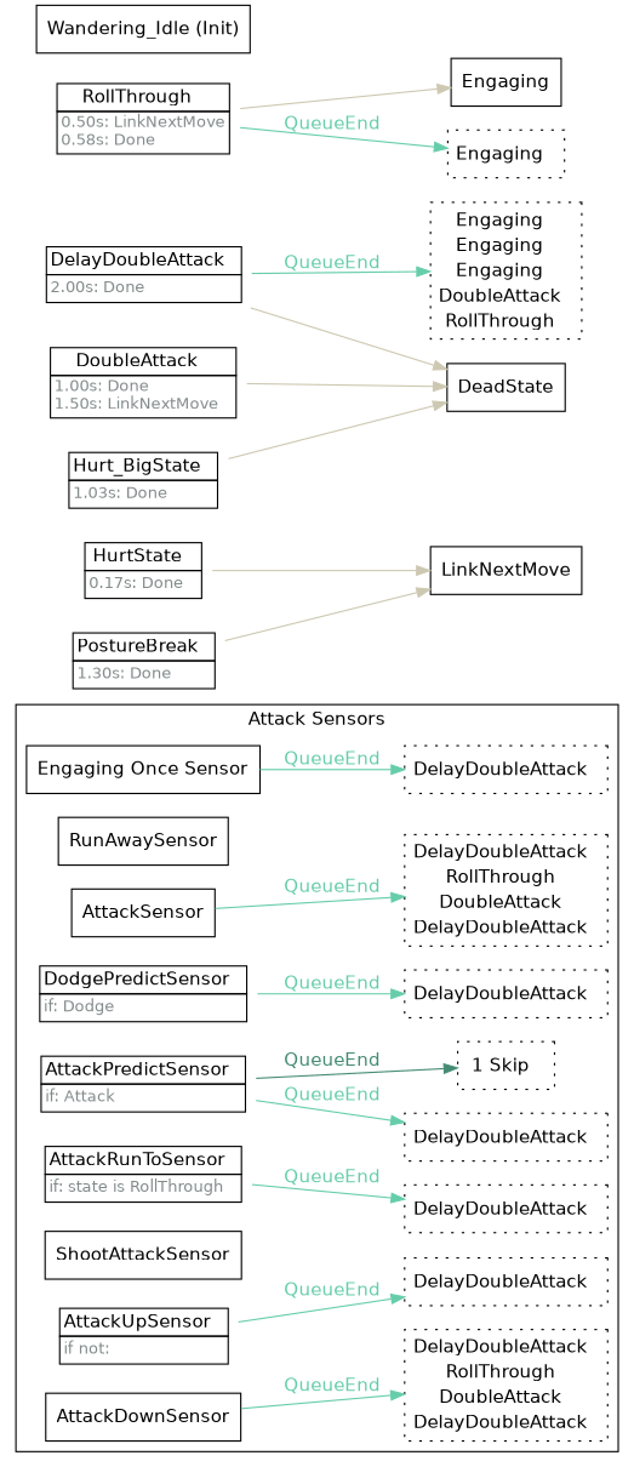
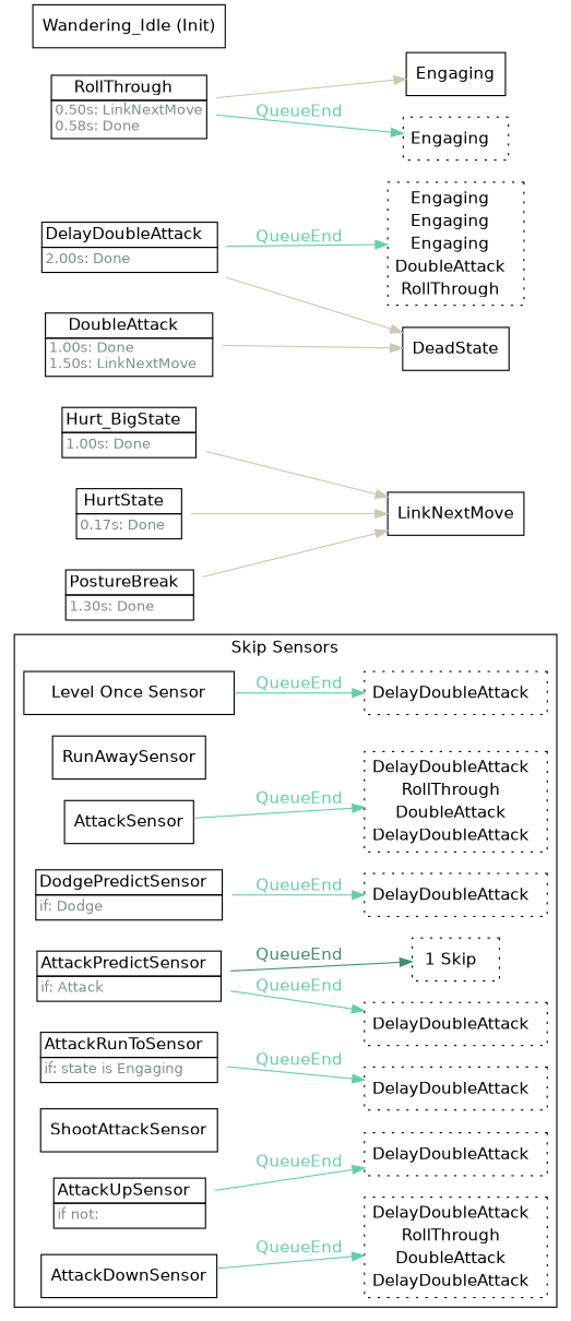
  strict digraph {
    rankdir=LR
    node [fontname=Helvetica shape=box]
    edge [color=aquamarine3 fontcolor=aquamarine3 fontname=Helvetica]
-   n1 [label="Engaging Once Sensor"]
+   n1 [label="Level Once Sensor"]
    n2 [label=<<TABLE border="0" cellborder="0" cellspacing="0" cellpadding="2"><TR><TD>DelayDoubleAttack  </TD></TR></TABLE>> margin=0.05 style=dotted]
    n3 [label=RunAwaySensor]
    n4 [label=AttackSensor]
    n5 [label=<<TABLE border="0" cellborder="0" cellspacing="0" cellpadding="2"><TR><TD>DelayDoubleAttack  </TD></TR><TR><TD>RollThrough  </TD></TR><TR><TD>DoubleAttack  </TD></TR><TR><TD>DelayDoubleAttack  </TD></TR></TABLE>> margin=0.05 style=dotted]
    n6 [label=<<TABLE border="0" cellborder="1" cellspacing="0" cellpadding="2"><TR><TD >DodgePredictSensor  </TD></TR><TR><TD align="left" balign="left"><FONT point-size="12" color="azure4">if: Dodge</FONT>  </TD></TR></TABLE>> shape=plaintext]
    n7 [label=<<TABLE border="0" cellborder="0" cellspacing="0" cellpadding="2"><TR><TD>DelayDoubleAttack  </TD></TR></TABLE>> margin=0.05 style=dotted]
    n8 [label=<<TABLE border="0" cellborder="1" cellspacing="0" cellpadding="2"><TR><TD >AttackPredictSensor  </TD></TR><TR><TD align="left" balign="left"><FONT point-size="12" color="azure4">if: Attack</FONT>  </TD></TR></TABLE>> shape=plaintext]
    n9 [label=<<TABLE border="0" cellborder="0" cellspacing="0" cellpadding="2"><TR><TD>DelayDoubleAttack  </TD></TR></TABLE>> margin=0.05 style=dotted]
    n10 [label=<<TABLE border="0" cellborder="0" cellspacing="0" cellpadding="2"><TR><TD>1 Skip  </TD></TR></TABLE>> style=dotted]
-   n11 [label=<<TABLE border="0" cellborder="1" cellspacing="0" cellpadding="2"><TR><TD >AttackRunToSensor  </TD></TR><TR><TD align="left" balign="left"><FONT point-size="12" color="azure4">if: state is RollThrough</FONT>  </TD></TR></TABLE>> shape=plaintext]
+   n11 [label=<<TABLE border="0" cellborder="1" cellspacing="0" cellpadding="2"><TR><TD >AttackRunToSensor  </TD></TR><TR><TD align="left" balign="left"><FONT point-size="12" color="azure4">if: state is Engaging</FONT>  </TD></TR></TABLE>> shape=plaintext]
    n12 [label=<<TABLE border="0" cellborder="0" cellspacing="0" cellpadding="2"><TR><TD>DelayDoubleAttack  </TD></TR></TABLE>> margin=0.05 style=dotted]
    n13 [label=ShootAttackSensor]
    n14 [label=<<TABLE border="0" cellborder="1" cellspacing="0" cellpadding="2"><TR><TD >AttackUpSensor  </TD></TR><TR><TD align="left" balign="left"><FONT point-size="12" color="azure4">if not:</FONT>  </TD></TR></TABLE>> shape=plaintext]
    n15 [label=<<TABLE border="0" cellborder="0" cellspacing="0" cellpadding="2"><TR><TD>DelayDoubleAttack  </TD></TR></TABLE>> margin=0.05 style=dotted]
    n16 [label=AttackDownSensor]
    n17 [label=<<TABLE border="0" cellborder="0" cellspacing="0" cellpadding="2"><TR><TD>DelayDoubleAttack  </TD></TR><TR><TD>RollThrough  </TD></TR><TR><TD>DoubleAttack  </TD></TR><TR><TD>DelayDoubleAttack  </TD></TR></TABLE>> margin=0.05 style=dotted]
    n18 [label=<<TABLE border="0" cellborder="1" cellspacing="0" cellpadding="2"><TR><TD >DelayDoubleAttack  </TD></TR><TR><TD align="left" balign="left"><FONT point-size="12" color="azure4">2.00s: Done</FONT>  </TD></TR></TABLE>> shape=plaintext]
    DeadState
    n20 [label=<<TABLE border="0" cellborder="0" cellspacing="0" cellpadding="2"><TR><TD>Engaging  </TD></TR><TR><TD>Engaging  </TD></TR><TR><TD>Engaging  </TD></TR><TR><TD>DoubleAttack  </TD></TR><TR><TD>RollThrough  </TD></TR></TABLE>> margin=0.05 style=dotted]
    n21 [label=<<TABLE border="0" cellborder="1" cellspacing="0" cellpadding="2"><TR><TD >DoubleAttack  </TD></TR><TR><TD align="left" balign="left"><FONT point-size="12" color="azure4">1.00s: Done<br/>1.50s: LinkNextMove</FONT>  </TD></TR></TABLE>> shape=plaintext]
    n22 [label=<<TABLE border="0" cellborder="1" cellspacing="0" cellpadding="2"><TR><TD >HurtState  </TD></TR><TR><TD align="left" balign="left"><FONT point-size="12" color="azure4">0.17s: Done</FONT>  </TD></TR></TABLE>> shape=plaintext]
    n23 [label=LinkNextMove]
-   n24 [label=<<TABLE border="0" cellborder="1" cellspacing="0" cellpadding="2"><TR><TD >Hurt_BigState  </TD></TR><TR><TD align="left" balign="left"><FONT point-size="12" color="azure4">1.03s: Done</FONT>  </TD></TR></TABLE>> shape=plaintext]
+   n24 [label=<<TABLE border="0" cellborder="1" cellspacing="0" cellpadding="2"><TR><TD >Hurt_BigState  </TD></TR><TR><TD align="left" balign="left"><FONT point-size="12" color="azure4">1.00s: Done</FONT>  </TD></TR></TABLE>> shape=plaintext]
    n25 [label=<<TABLE border="0" cellborder="1" cellspacing="0" cellpadding="2"><TR><TD >PostureBreak  </TD></TR><TR><TD align="left" balign="left"><FONT point-size="12" color="azure4">1.30s: Done</FONT>  </TD></TR></TABLE>> shape=plaintext]
    n26 [label=<<TABLE border="0" cellborder="1" cellspacing="0" cellpadding="2"><TR><TD >RollThrough  </TD></TR><TR><TD align="left" balign="left"><FONT point-size="12" color="azure4">0.50s: LinkNextMove<br/>0.58s: Done</FONT>  </TD></TR></TABLE>> shape=plaintext]
    Engaging
    n28 [label=<<TABLE border="0" cellborder="0" cellspacing="0" cellpadding="2"><TR><TD>Engaging  </TD></TR></TABLE>> margin=0.05 style=dotted]
    n29 [label="Wandering_Idle (Init)"]
    subgraph cluster_1 {
      fontname=Helvetica
-     label="Attack Sensors"
+     label="Skip Sensors"
      rank=sink
      n1
      n2
      n3
      n4
      n5
      n6
      n7
      n8
      n9
      n10
      n11
      n12
      n13
      n14
      n15
      n16
      n17
    }
    n1 -> n2 [label=QueueEnd]
    n4 -> n5 [label=QueueEnd]
    n6 -> n7 [label=QueueEnd]
    n8 -> n9 [label=QueueEnd]
    n8 -> n10 [color=aquamarine4 fontcolor=aquamarine4 label=QueueEnd]
    n11 -> n12 [label=QueueEnd]
    n14 -> n15 [label=QueueEnd]
    n16 -> n17 [label=QueueEnd]
    n18 -> DeadState [color=cornsilk3 fontcolor=cornsilk3]
    n18 -> n20 [label=QueueEnd]
    n21 -> DeadState [color=cornsilk3 fontcolor=cornsilk3]
    n22 -> n23 [color=cornsilk3 fontcolor=cornsilk3]
-   n24 -> DeadState [color=cornsilk3 fontcolor=cornsilk3]
+   n24 -> n23 [color=cornsilk3 fontcolor=cornsilk3]
    n25 -> n23 [color=cornsilk3 fontcolor=cornsilk3]
    n26 -> Engaging [color=cornsilk3 fontcolor=cornsilk3]
    n26 -> n28 [label=QueueEnd]
  }
